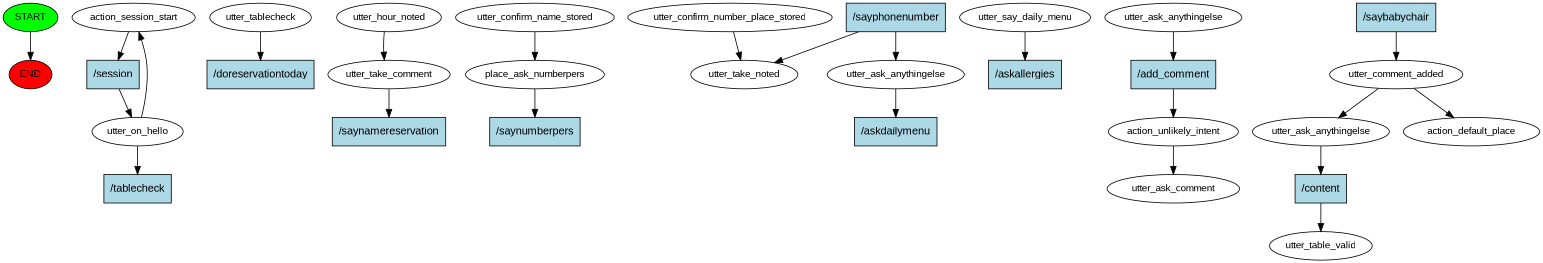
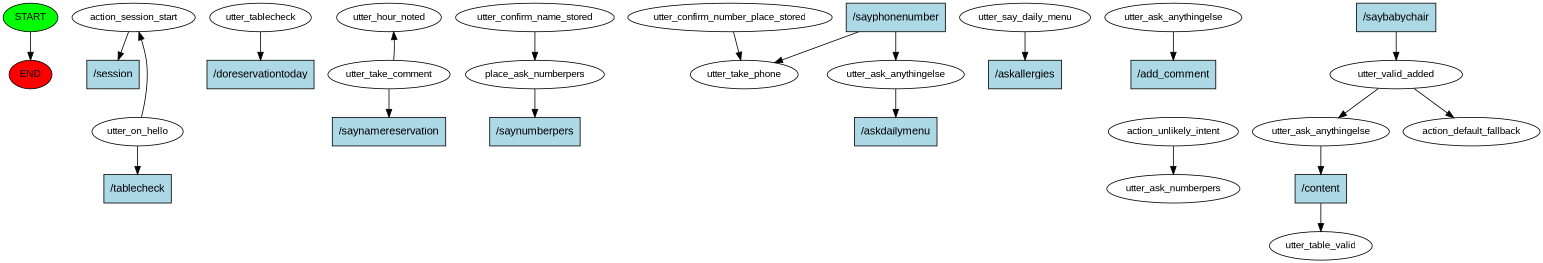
  digraph {
    fontname="Liberation Sans"
    node [fontname="Liberation Sans" fontsize=12]
    edge [fontname="Liberation Sans"]
    n1 [fillcolor=green label=START style=filled]
    n2 [fillcolor=red label=END style=filled]
    n3 [label=action_session_start]
    n4 [fillcolor=lightblue label="/session" shape=rect style=filled fontsize=""]
    n5 [label=utter_on_hello]
    n6 [fillcolor=lightblue label="/tablecheck" shape=rect style=filled fontsize=""]
    n7 [label=utter_tablecheck]
    n8 [fillcolor=lightblue label="/doreservationtoday" shape=rect style=filled fontsize=""]
    n9 [label=utter_hour_noted]
    n10 [label=utter_take_comment]
    n11 [fillcolor=lightblue label="/saynamereservation" shape=rect style=filled fontsize=""]
    n12 [label=utter_confirm_name_stored]
    n13 [label=place_ask_numberpers]
    n14 [fillcolor=lightblue label="/saynumberpers" shape=rect style=filled fontsize=""]
    n15 [label=utter_confirm_number_place_stored]
-   n16 [label=utter_take_noted]
+   n16 [label=utter_take_phone]
    n17 [fillcolor=lightblue label="/sayphonenumber" shape=rect style=filled fontsize=""]
    n18 [label=utter_ask_anythingelse]
    n19 [fillcolor=lightblue label="/askdailymenu" shape=rect style=filled fontsize=""]
    n20 [label=utter_say_daily_menu]
    n21 [fillcolor=lightblue label="/askallergies" shape=rect style=filled fontsize=""]
    n22 [label=utter_ask_anythingelse]
    n23 [fillcolor=lightblue label="/add_comment" shape=rect style=filled fontsize=""]
    n24 [label=action_unlikely_intent]
-   n25 [label=utter_ask_comment]
+   n25 [label=utter_ask_numberpers]
    n26 [fillcolor=lightblue label="/saybabychair" shape=rect style=filled fontsize=""]
-   n27 [label=utter_comment_added]
+   n27 [label=utter_valid_added]
    n28 [label=utter_ask_anythingelse]
-   n29 [label=action_default_place]
+   n29 [label=action_default_fallback]
    n30 [fillcolor=lightblue label="/content" shape=rect style=filled fontsize=""]
    n31 [label=utter_table_valid]
    n1 -> n2
    n3 -> n4
-   n4 -> n5
    n5 -> n3
    n5 -> n6
    n7 -> n8
-   n9 -> n10
+   n10 -> n9
    n10 -> n11
    n12 -> n13
    n13 -> n14
    n15 -> n16
    n17 -> n16
    n17 -> n18
    n18 -> n19
    n20 -> n21
    n22 -> n23
-   n23 -> n24
    n24 -> n25
    n26 -> n27
    n27 -> n28
    n27 -> n29
    n28 -> n30
    n30 -> n31
  }
